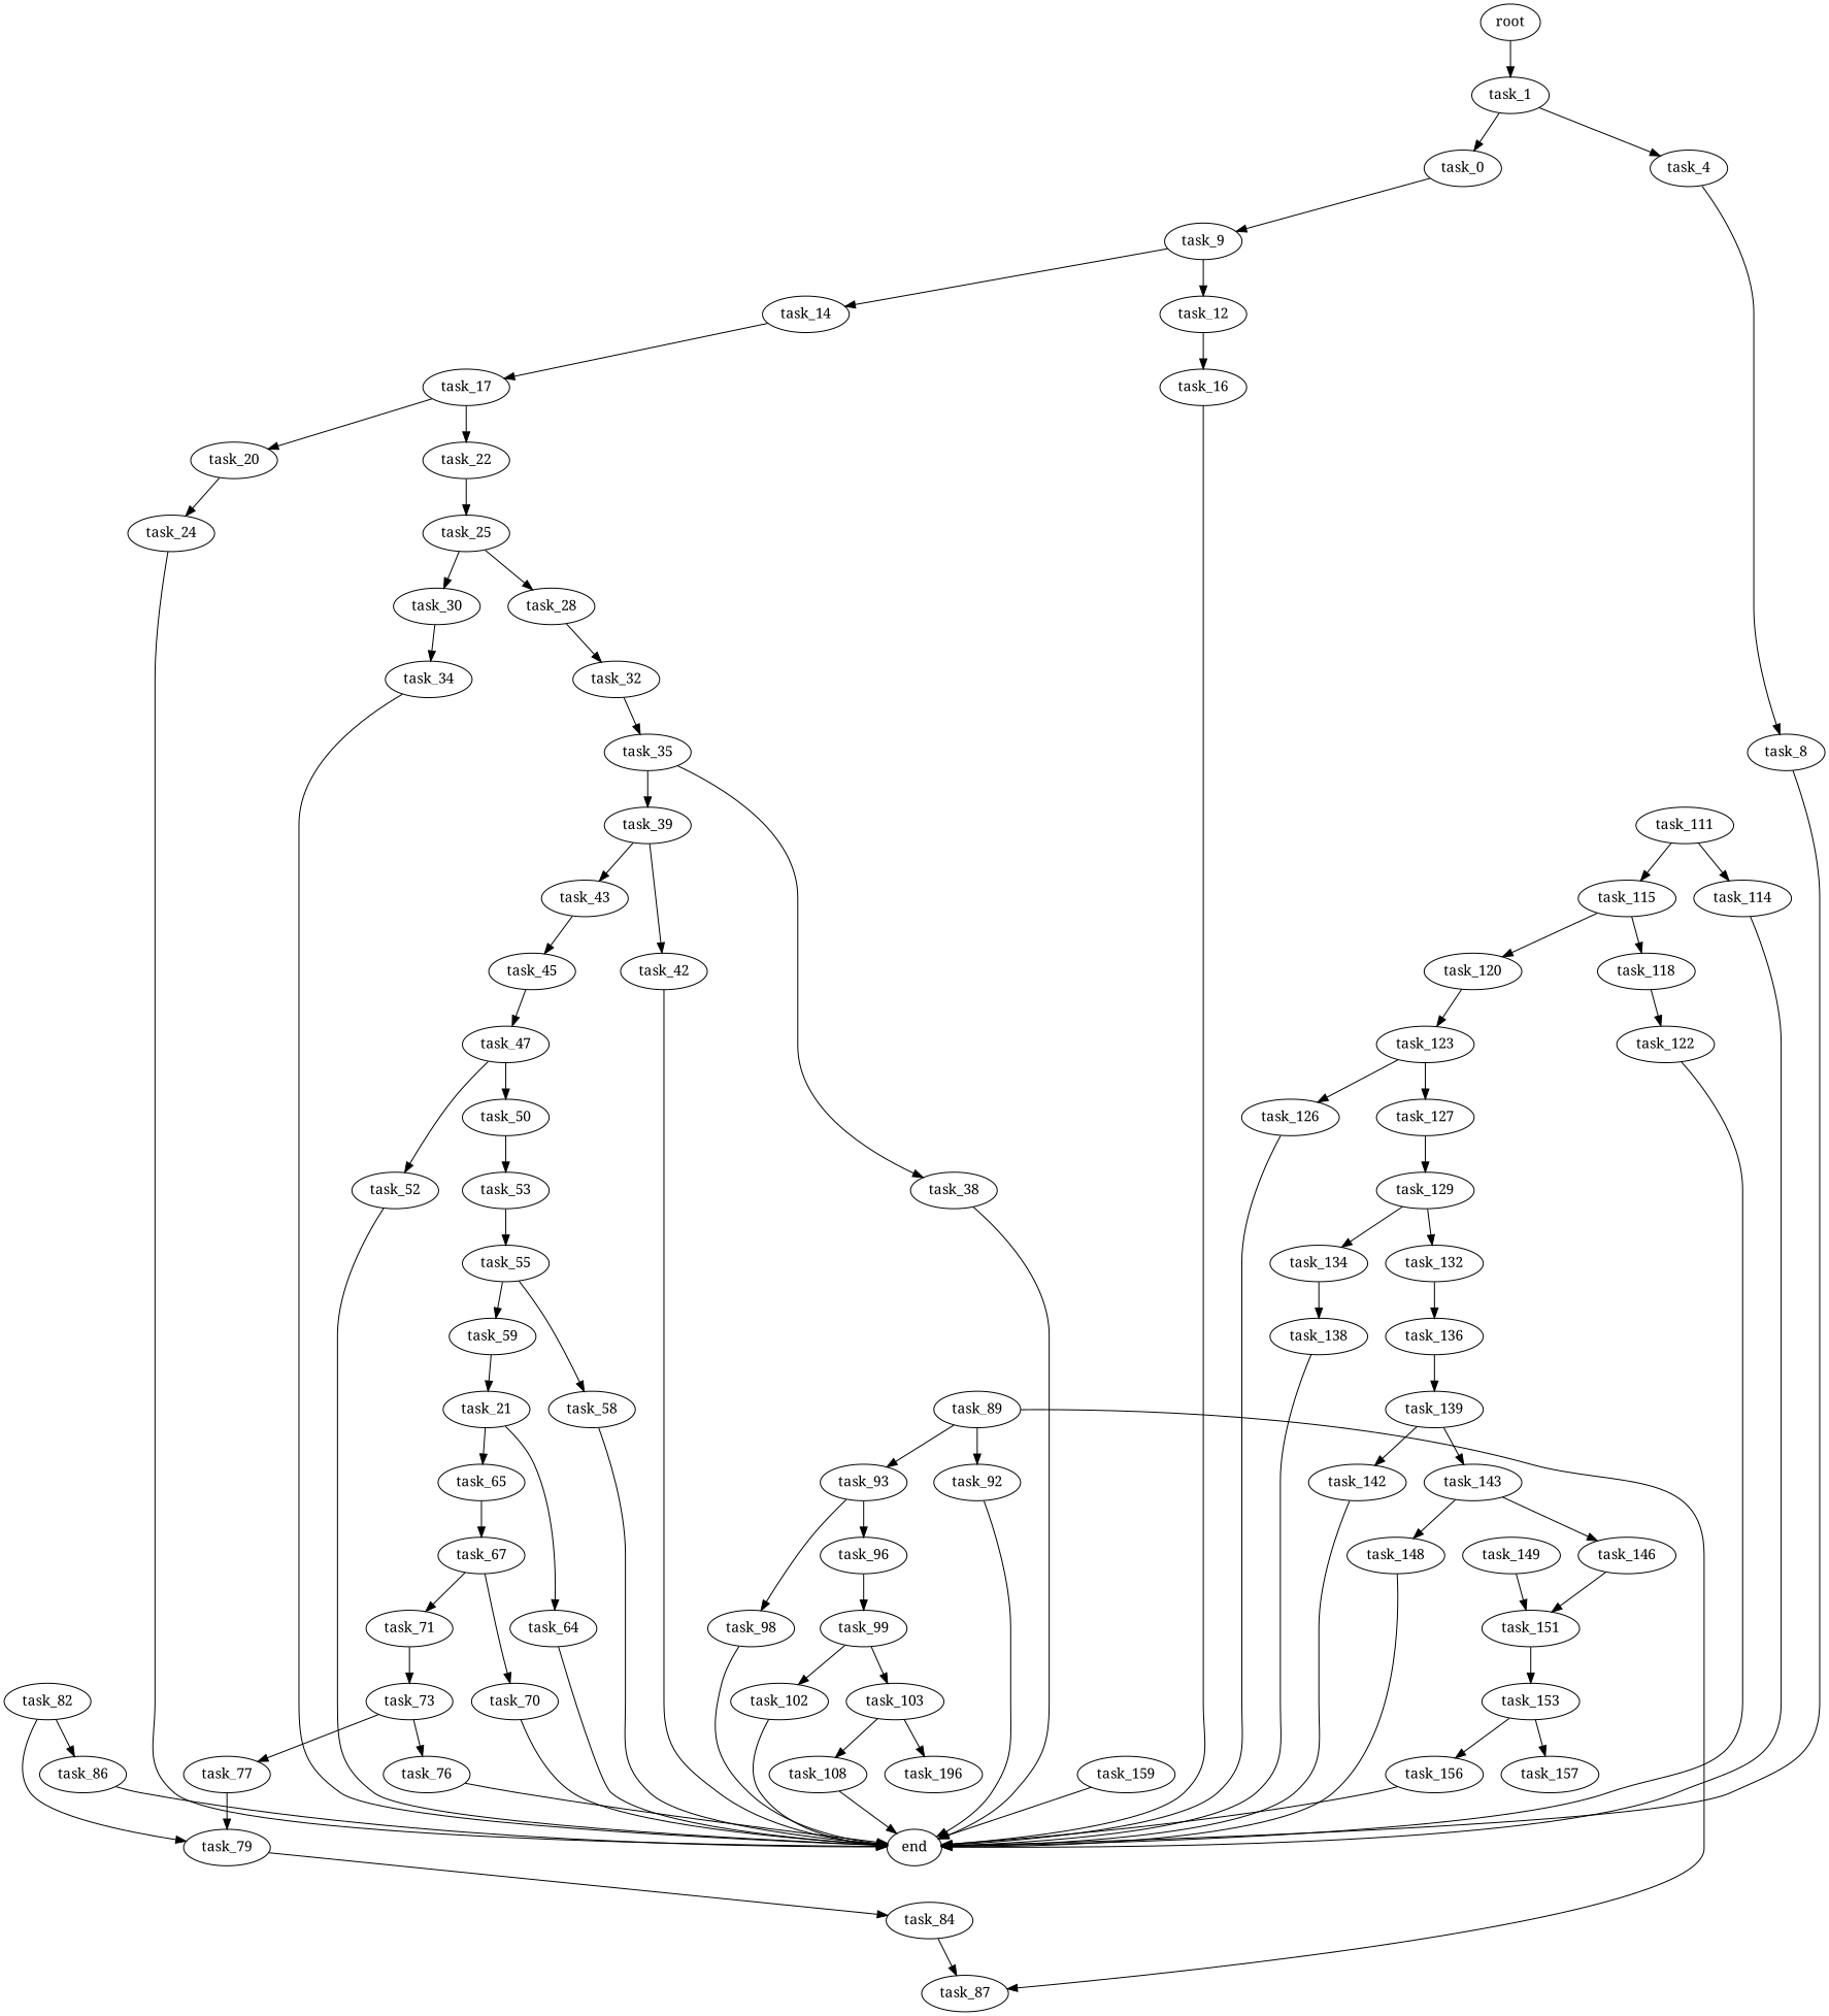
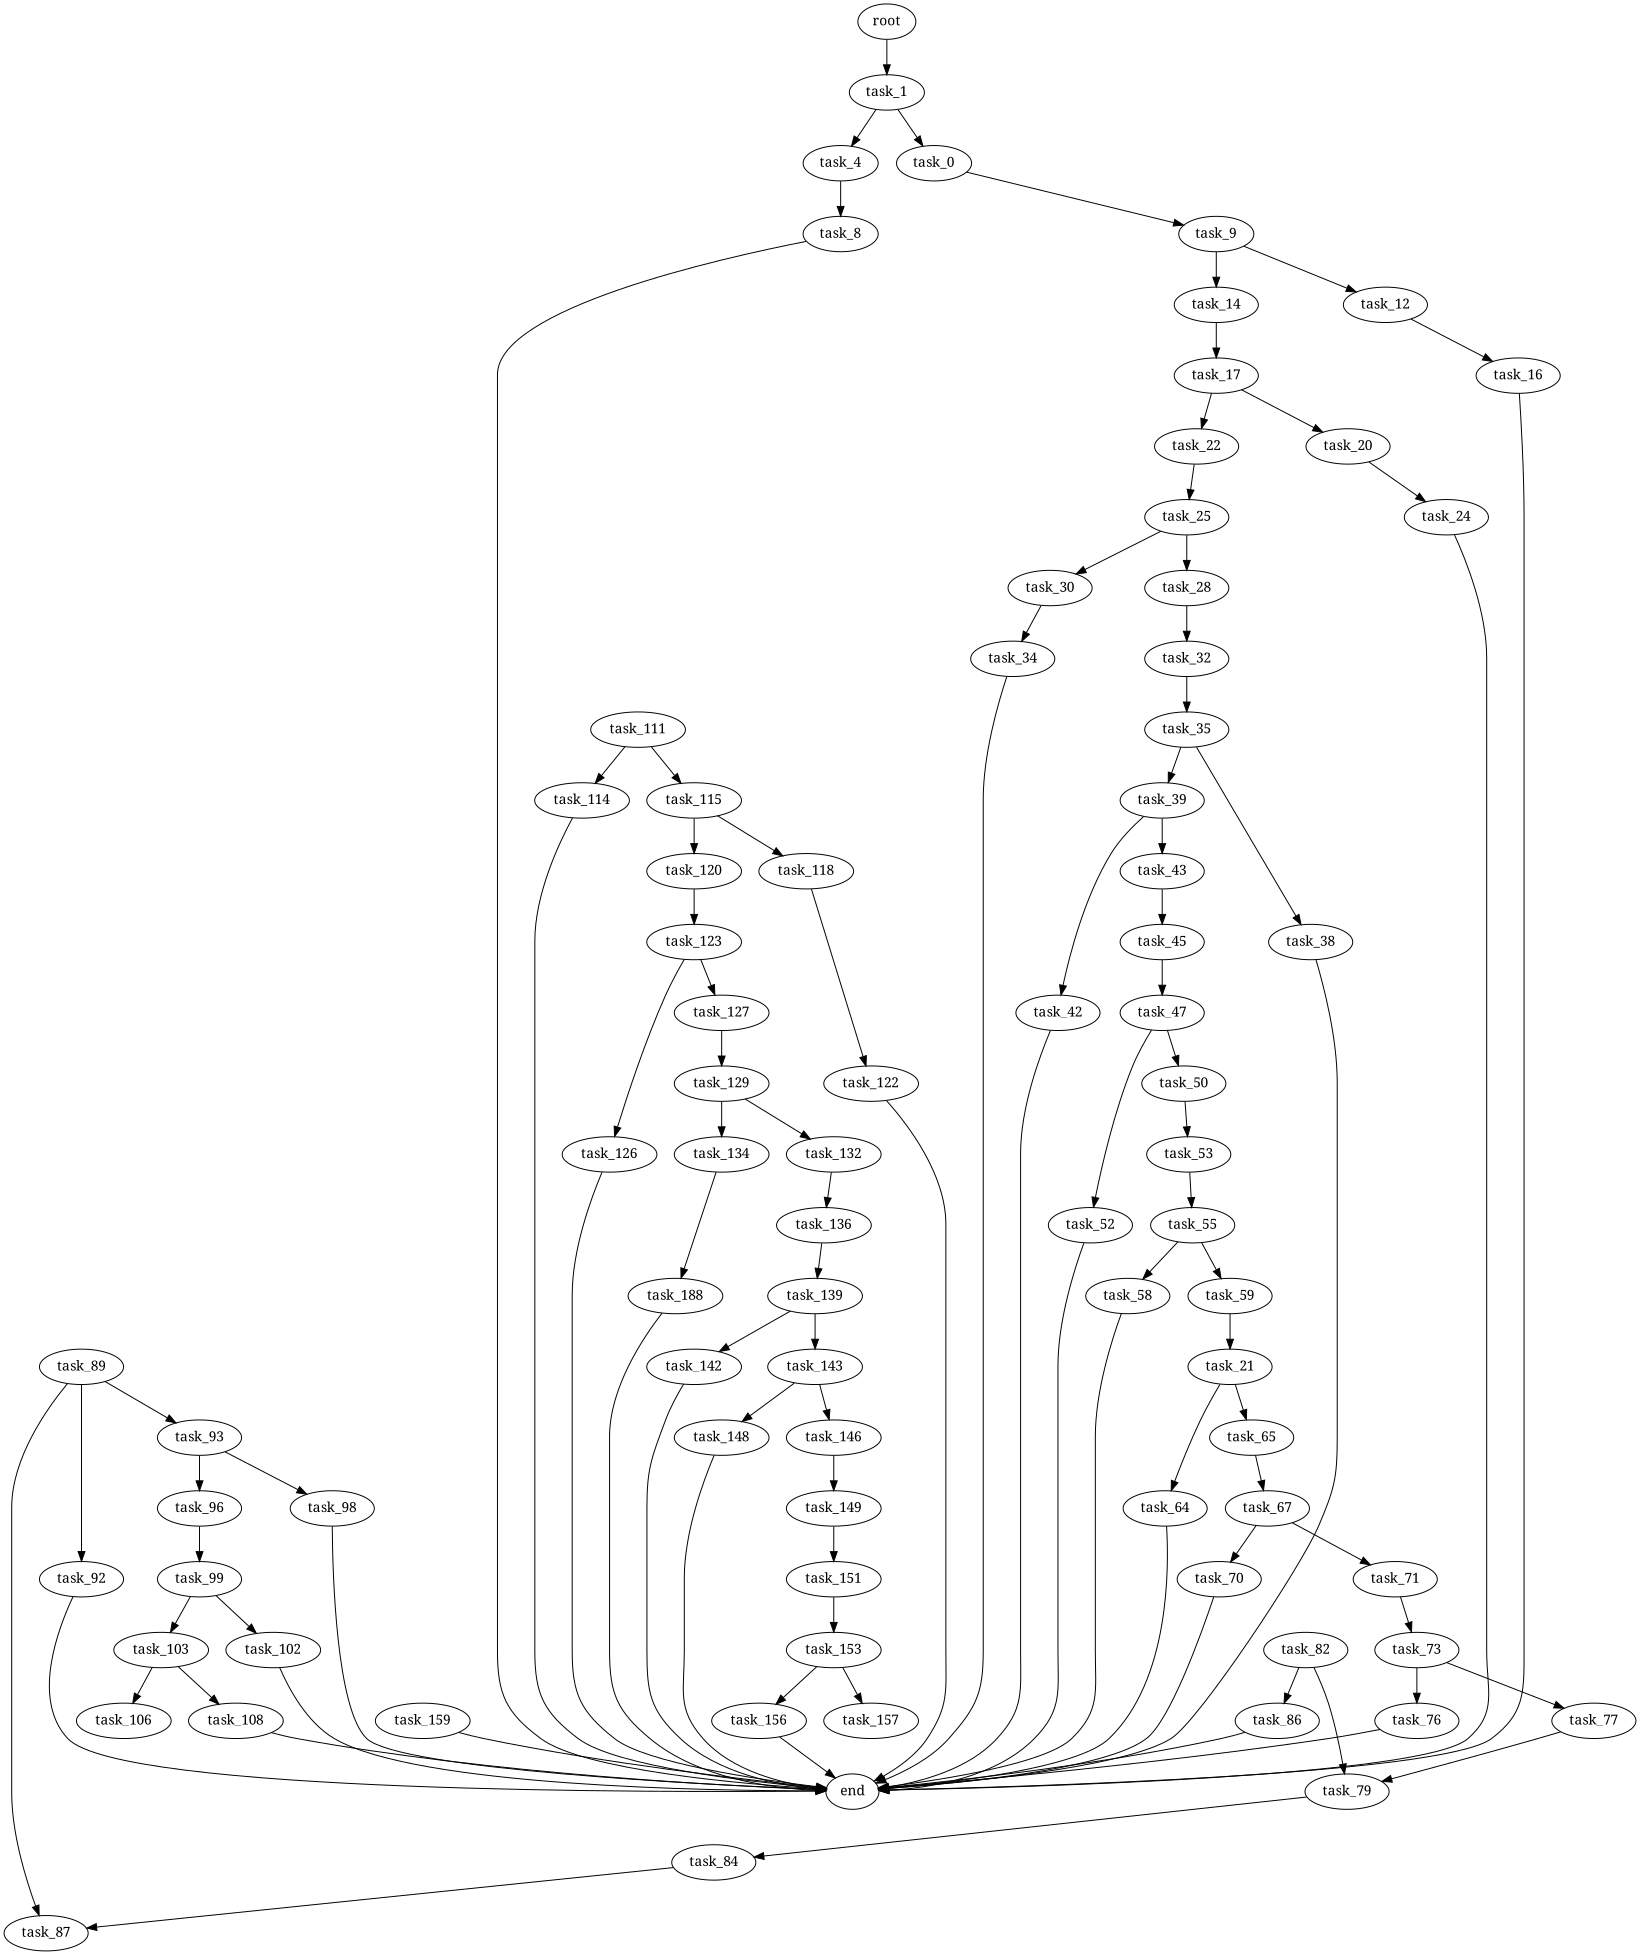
  digraph {
    fontname="Noto Serif"
    node [fontname="Noto Serif"]
    edge [fontname="Noto Serif"]
    root
    task_1
    task_4
    n4 [label=task_0]
    task_8
    task_9
    end
    task_12
    task_14
    task_16
    task_17
    task_20
    task_22
    task_24
    task_25
    task_28
    task_30
    task_32
    task_34
    task_35
    task_38
    task_39
    task_42
    task_43
    task_45
    task_47
    task_50
    task_52
    task_53
    task_55
    task_58
    task_59
    n33 [label=task_21]
    task_64
    task_65
    task_67
    task_70
    task_71
    task_73
    task_76
    task_77
    task_79
    task_84
    task_82
    task_86
    task_87
    task_89
    task_92
    task_93
    task_96
    task_98
    task_99
    task_102
    task_103
-   task_106 [label=task_196]
+   task_106
    task_108
    task_111
    task_114
    task_115
    task_118
    task_120
    task_122
    task_123
    task_126
    task_127
    task_129
    task_132
    task_134
    task_136
-   task_138
+   task_138 [label=task_188]
    task_139
    task_142
    task_143
    task_146
    task_148
    task_149
    task_151
    task_153
    task_156
    task_157
    task_159
    root -> task_1
    task_1 -> task_4
    task_1 -> n4
    task_4 -> task_8
    n4 -> task_9
    task_8 -> end
    task_9 -> task_12
    task_9 -> task_14
    task_12 -> task_16
    task_14 -> task_17
    task_16 -> end
    task_17 -> task_20
    task_17 -> task_22
    task_20 -> task_24
    task_22 -> task_25
    task_24 -> end
    task_25 -> task_28
    task_25 -> task_30
    task_28 -> task_32
    task_30 -> task_34
    task_32 -> task_35
    task_34 -> end
    task_35 -> task_38
    task_35 -> task_39
    task_38 -> end
    task_39 -> task_42
    task_39 -> task_43
    task_42 -> end
    task_43 -> task_45
    task_45 -> task_47
    task_47 -> task_50
    task_47 -> task_52
    task_50 -> task_53
    task_52 -> end
    task_53 -> task_55
    task_55 -> task_58
    task_55 -> task_59
    task_58 -> end
    task_59 -> n33
    n33 -> task_64
    n33 -> task_65
    task_64 -> end
    task_65 -> task_67
    task_67 -> task_70
    task_67 -> task_71
    task_70 -> end
    task_71 -> task_73
    task_73 -> task_76
    task_73 -> task_77
    task_76 -> end
    task_77 -> task_79
    task_79 -> task_84
    task_84 -> task_87
    task_82 -> task_79
    task_82 -> task_86
    task_86 -> end
    task_89 -> task_87
    task_89 -> task_92
    task_89 -> task_93
    task_92 -> end
    task_93 -> task_96
    task_93 -> task_98
    task_96 -> task_99
    task_98 -> end
    task_99 -> task_102
    task_99 -> task_103
    task_102 -> end
    task_103 -> task_106
    task_103 -> task_108
    task_108 -> end
    task_111 -> task_114
    task_111 -> task_115
    task_114 -> end
    task_115 -> task_118
    task_115 -> task_120
    task_118 -> task_122
    task_120 -> task_123
    task_122 -> end
    task_123 -> task_126
    task_123 -> task_127
    task_126 -> end
    task_127 -> task_129
    task_129 -> task_132
    task_129 -> task_134
    task_132 -> task_136
    task_134 -> task_138
    task_136 -> task_139
    task_138 -> end
    task_139 -> task_142
    task_139 -> task_143
    task_142 -> end
    task_143 -> task_146
    task_143 -> task_148
-   task_146 -> task_151
+   task_146 -> task_149
    task_148 -> end
    task_149 -> task_151
    task_151 -> task_153
    task_153 -> task_156
    task_153 -> task_157
    task_156 -> end
    task_159 -> end
  }
